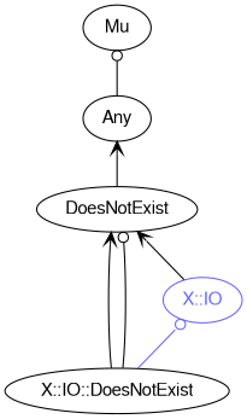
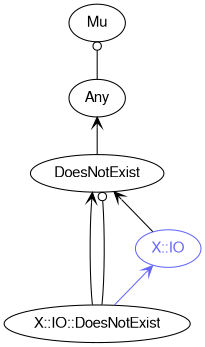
  digraph {
    rankdir=BT
    splines=polyline
    node [color="#000000" fontcolor="#000000" fontname=FreeSans]
    edge [arrowhead=vee color="#000000"]
    n1 [label=DoesNotExist]
    "X::IO::DoesNotExist"
    "X::IO" [color="#6666FF" fontcolor="#6666FF"]
    Any
    Mu
    n1 -> Any
    "X::IO::DoesNotExist" -> n1
    "X::IO::DoesNotExist" -> n1 [arrowhead=odot]
-   "X::IO::DoesNotExist" -> "X::IO" [arrowhead=odot color="#6666FF"]
+   "X::IO::DoesNotExist" -> "X::IO" [color="#6666FF"]
    "X::IO" -> n1
    Any -> Mu [arrowhead=odot]
  }
